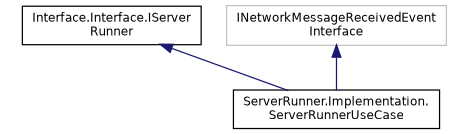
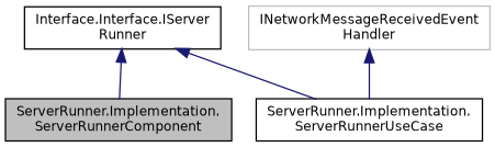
  digraph {
    rankdir=TB
    node [color=black fillcolor=white fontname=Helvetica fontsize=10 shape=record style=filled]
    edge [color=midnightblue dir=back fontname=Helvetica fontsize=10 labelfontname=Helvetica labelfontsize=10 style=solid]
+   n1 [fillcolor=grey75 fontcolor=black height=0.2 label="ServerRunner.Implementation.\lServerRunnerComponent" width=0.4]
    n2 [height=0.2 label="Interface.Interface.IServer\lRunner" width=0.4]
    n3 [height=0.2 label="ServerRunner.Implementation.\lServerRunnerUseCase" width=0.4]
-   n4 [color=grey75 height=0.2 label="INetworkMessageReceivedEvent\lInterface" width=0.4]
+   n4 [color=grey75 height=0.2 label="INetworkMessageReceivedEvent\lHandler" width=0.4]
+   n2 -> n1
    n2 -> n3
    n4 -> n3
  }
